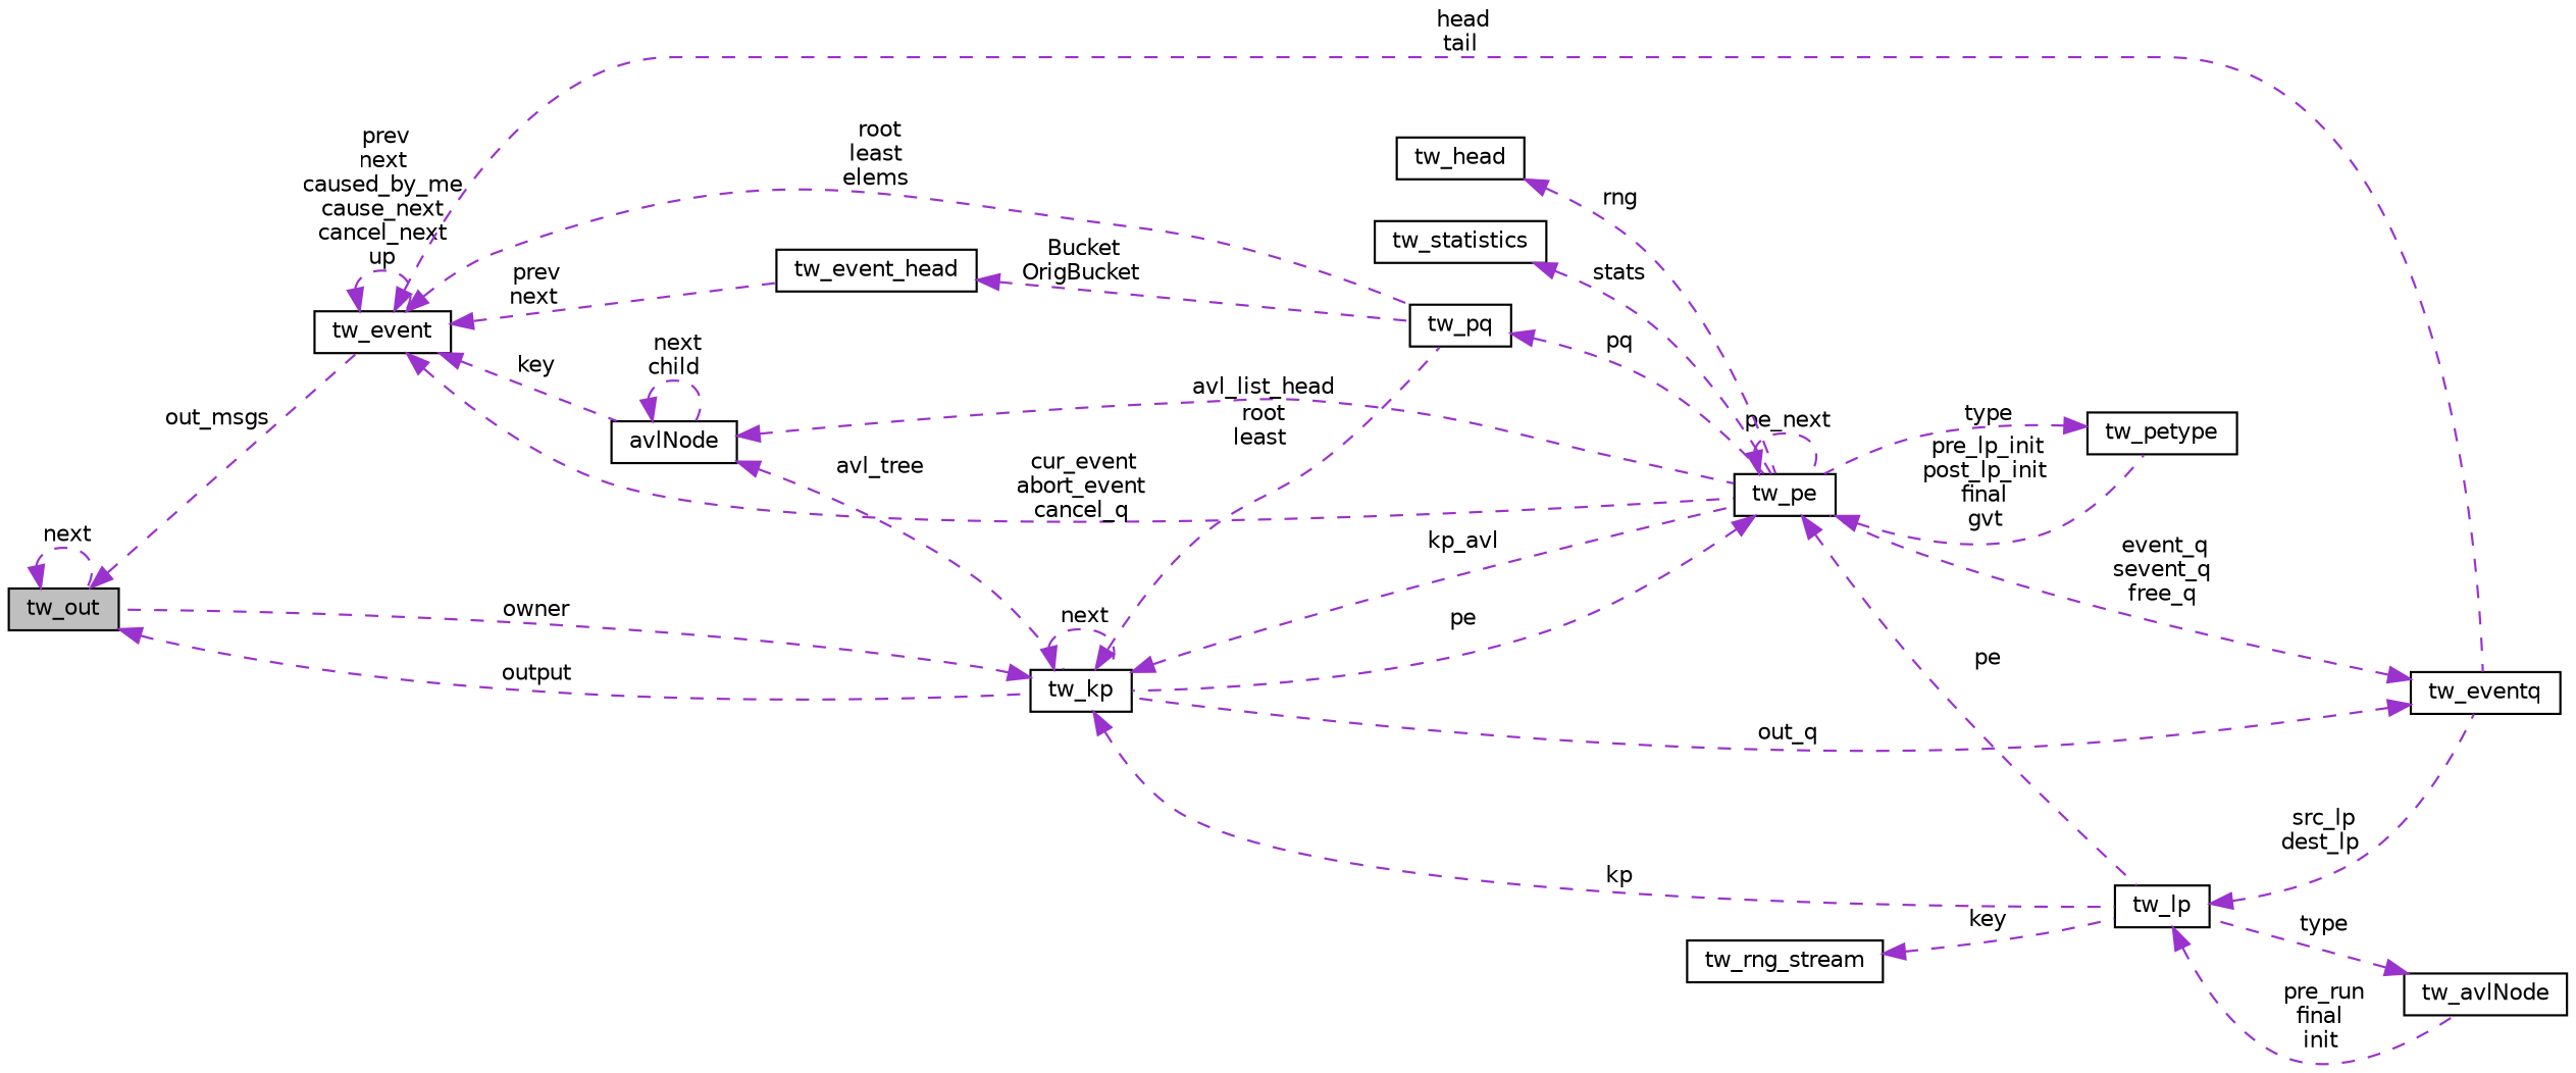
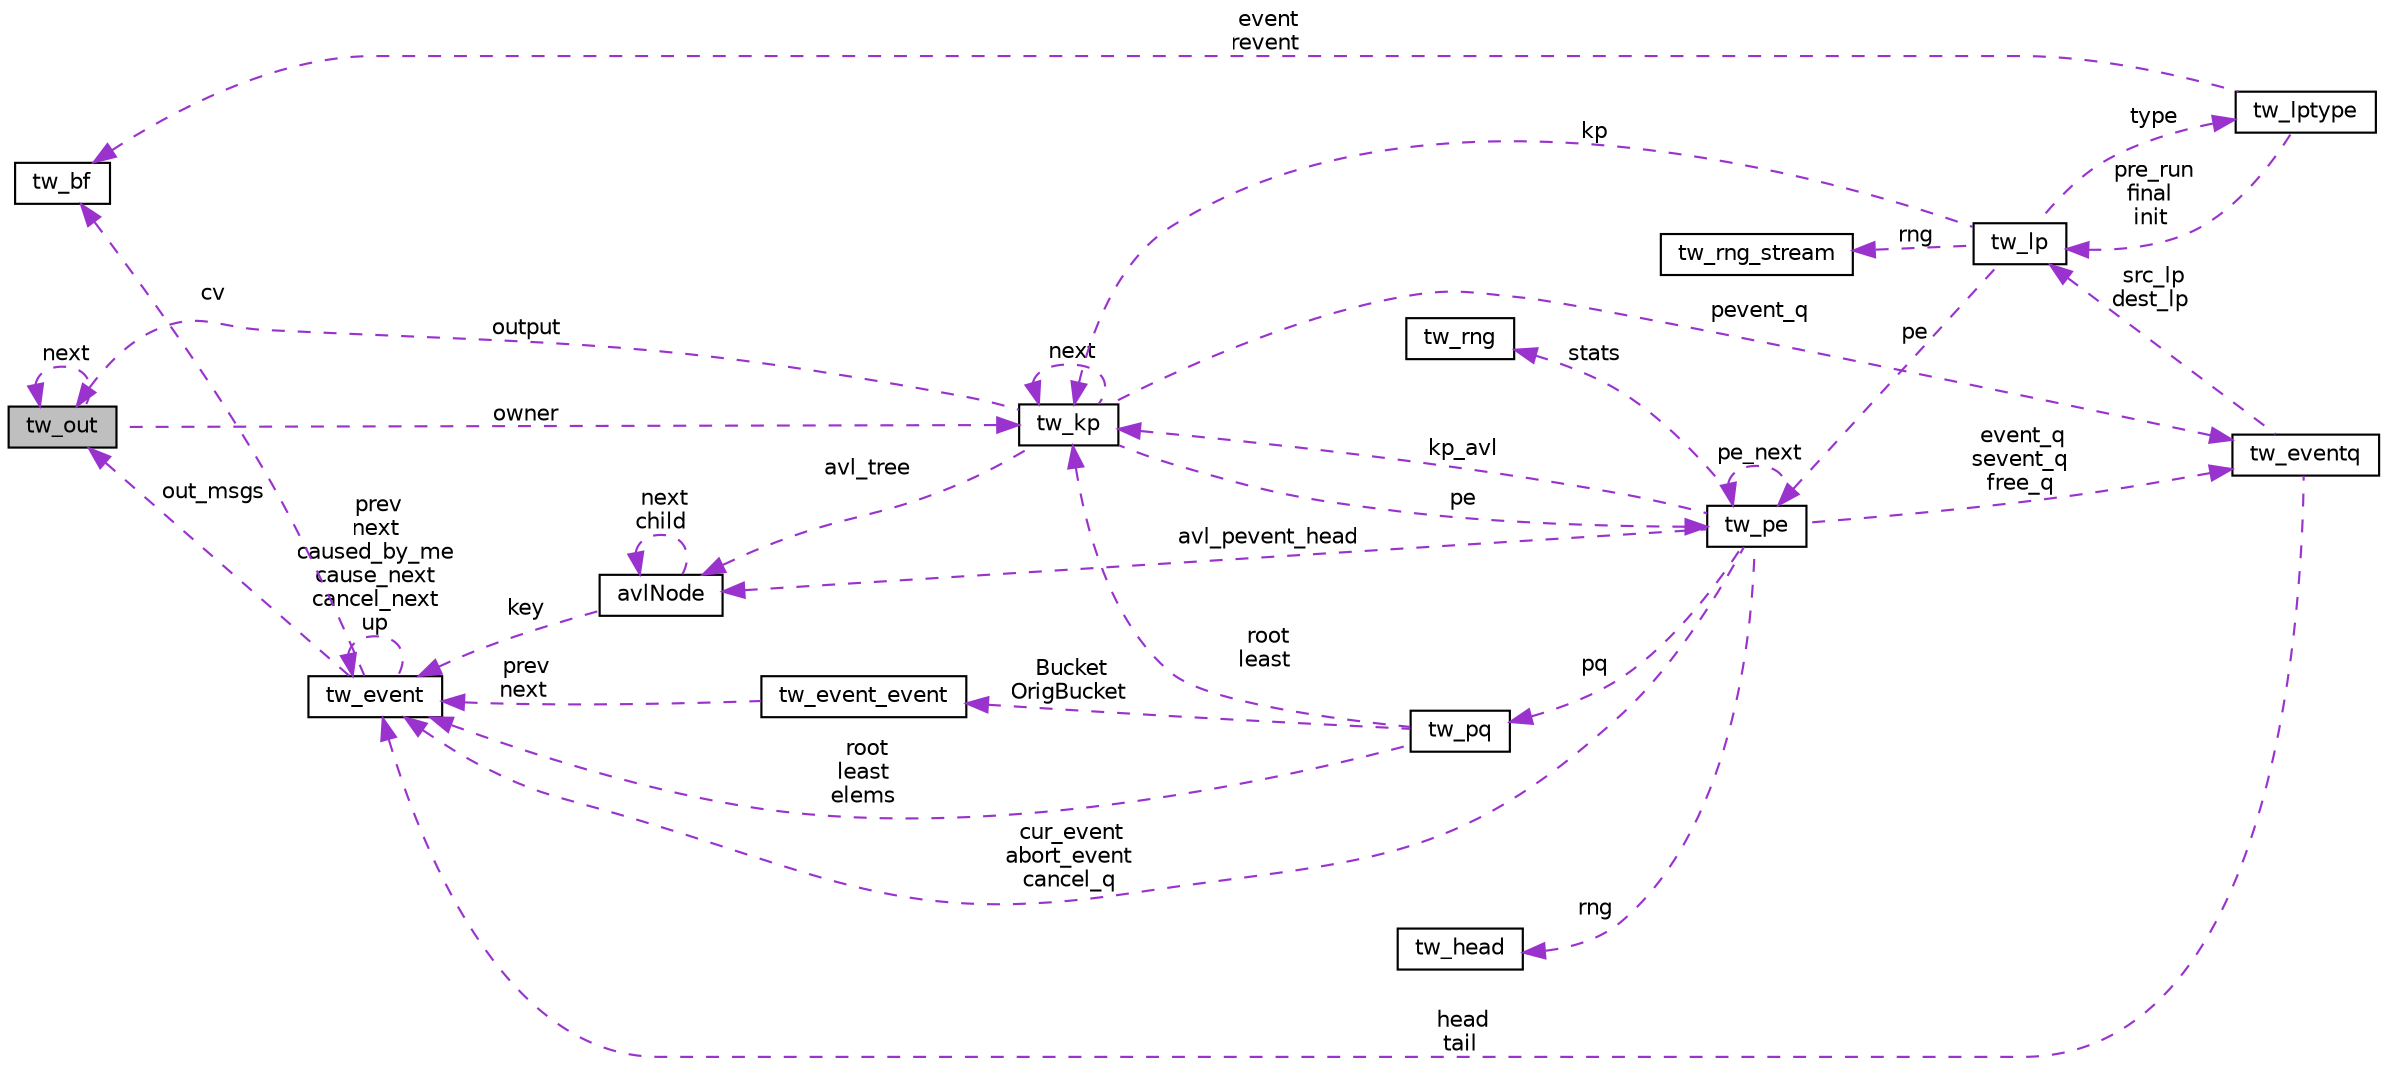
  digraph {
    rankdir=LR
    node [color=black fillcolor=white fontname=Helvetica fontsize=10 shape=record style=filled]
    edge [color=darkorchid3 dir=back fontname=Helvetica fontsize=10 labelfontname=Helvetica labelfontsize=10 style=dashed]
    n1 [fillcolor=grey75 fontcolor=black height=0.2 label=tw_out width=0.4]
    n2 [height=0.2 label=tw_kp width=0.4]
    n3 [height=0.2 label=tw_event width=0.4]
    n4 [height=0.2 label=tw_lp width=0.4]
    n5 [height=0.2 label=tw_pe width=0.4]
    n6 [height=0.2 label=tw_pq width=0.4]
    n7 [height=0.2 label=tw_eventq width=0.4]
    n8 [height=0.2 label=avlNode width=0.4]
-   n9 [height=0.2 label=tw_event_head width=0.4]
-   n10 [height=0.2 label=tw_avlNode width=0.4]
-   n11 [height=0.2 label=tw_petype width=0.4]
+   n9 [height=0.2 label=tw_event_event width=0.4]
+   n10 [height=0.2 label=tw_lptype width=0.4]
    n12 [height=0.2 label=tw_rng_stream width=0.4]
-   n14 [height=0.2 label=tw_statistics width=0.4]
+   n13 [height=0.2 label=tw_bf width=0.4]
+   n14 [height=0.2 label=tw_rng width=0.4]
    n15 [height=0.2 label=tw_head width=0.4]
    n1 -> n1 [label=" next"]
    n1 -> n2 [label=" output"]
    n1 -> n3 [label=" out_msgs"]
    n2 -> n1 [label=" owner"]
    n2 -> n2 [label=" next"]
    n2 -> n4 [label=" kp"]
    n2 -> n5 [label=" kp_avl"]
    n2 -> n6 [label=" root\nleast"]
    n3 -> n3 [label=" prev\nnext\ncaused_by_me\ncause_next\ncancel_next\nup"]
    n3 -> n5 [label=" cur_event\nabort_event\ncancel_q"]
    n3 -> n6 [label=" root\nleast\nelems"]
    n3 -> n7 [label=" head\ntail"]
    n3 -> n8 [label=" key"]
    n3 -> n9 [label=" prev\nnext"]
    n4 -> n7 [label=" src_lp\ndest_lp"]
    n4 -> n10 [label=" pre_run\nfinal\ninit"]
    n5 -> n2 [label=" pe"]
    n5 -> n4 [label=" pe"]
    n5 -> n5 [label=" pe_next"]
-   n5 -> n11 [label=" pre_lp_init\npost_lp_init\nfinal\ngvt"]
    n6 -> n5 [label=" pq"]
-   n7 -> n2 [label=" out_q"]
+   n7 -> n2 [label=" pevent_q"]
    n7 -> n5 [label=" event_q\nsevent_q\nfree_q"]
    n8 -> n2 [label=" avl_tree"]
-   n8 -> n5 [label=" avl_list_head"]
+   n8 -> n5 [label=" avl_pevent_head"]
    n8 -> n8 [label=" next\nchild"]
    n9 -> n6 [label=" Bucket\nOrigBucket"]
    n10 -> n4 [label=" type"]
-   n11 -> n5 [label=" type"]
-   n12 -> n4 [label=" key"]
+   n12 -> n4 [label=" rng"]
+   n13 -> n3 [label=" cv"]
+   n13 -> n10 [label=" event\nrevent"]
    n14 -> n5 [label=" stats"]
    n15 -> n5 [label=" rng"]
  }
